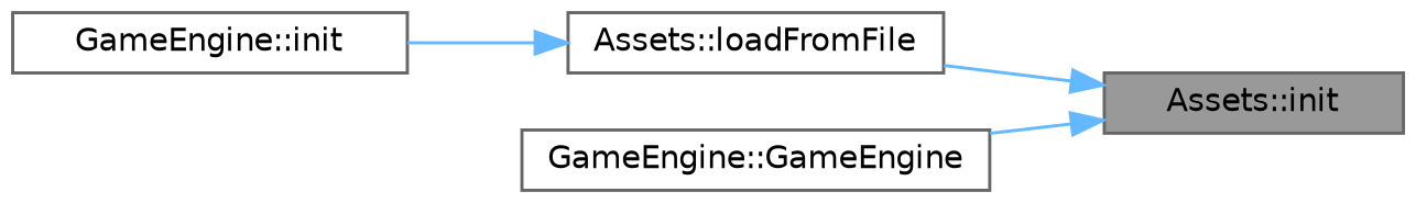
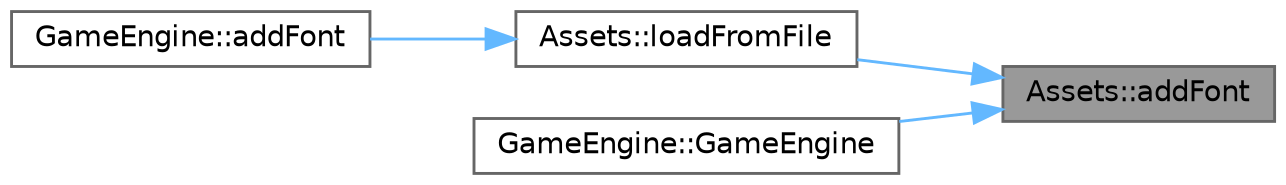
  digraph {
    rankdir=RL
    node [color=grey40 fillcolor=white fontname=Helvetica fontsize=10 shape=box style=filled]
    edge [color=steelblue1 dir=back fontname=Helvetica fontsize=10 labelfontname=Helvetica labelfontsize=10 style=solid]
-   n1 [color=gray40 fillcolor=grey60 fontcolor=black height=0.2 label="Assets::init" width=0.4]
+   n1 [color=gray40 fillcolor=grey60 fontcolor=black height=0.2 label="Assets::addFont" width=0.4]
    n2 [height=0.2 label="Assets::loadFromFile" width=0.4]
    n3 [height=0.2 label="GameEngine::GameEngine" width=0.4]
-   n4 [height=0.2 label="GameEngine::init" width=0.4]
+   n4 [height=0.2 label="GameEngine::addFont" width=0.4]
    n1 -> n2
    n1 -> n3
    n2 -> n4
  }
